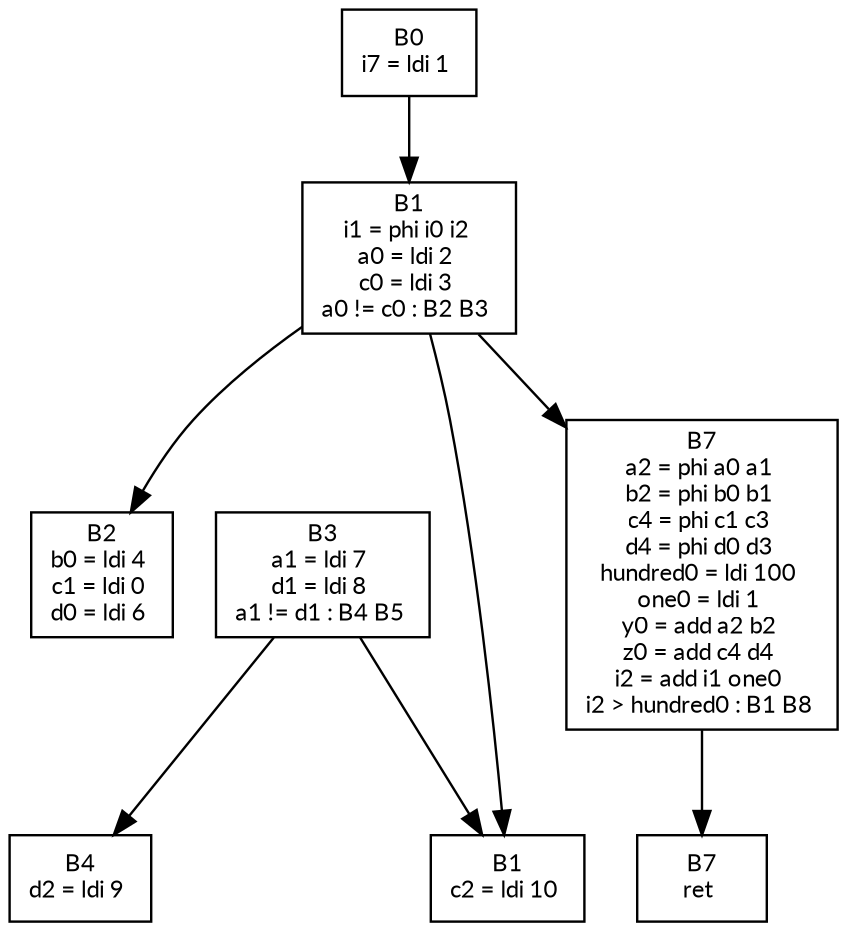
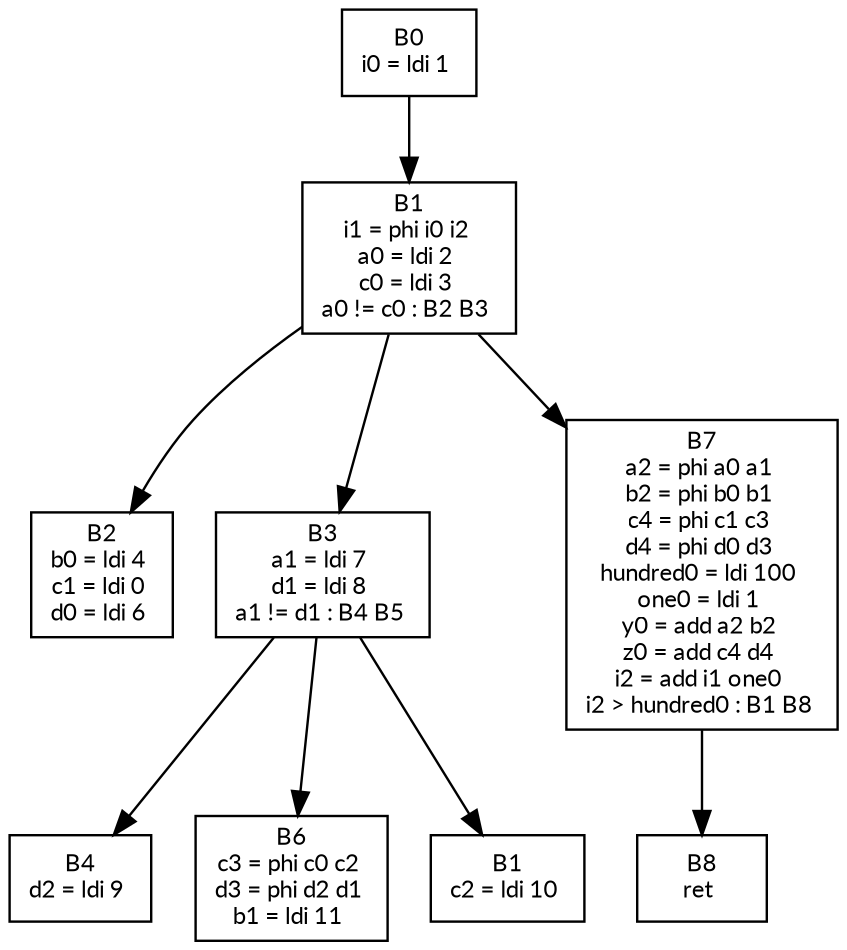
  digraph {
    fontname=Lato
    node [fontname=Lato fontsize=10 shape=box]
    edge [fontname=Lato]
-   n1 [label="B0\ni7 = ldi 1 \n"]
+   n1 [label="B0\ni0 = ldi 1 \n"]
    n2 [label="B1\ni1 = phi i0 i2 \na0 = ldi 2 \nc0 = ldi 3 \na0 != c0 : B2 B3 \n"]
    n3 [label="B2\nb0 = ldi 4 \nc1 = ldi 0 \nd0 = ldi 6 \n"]
    n4 [label="B3\na1 = ldi 7 \nd1 = ldi 8 \na1 != d1 : B4 B5 \n"]
    n5 [label="B7\na2 = phi a0 a1 \nb2 = phi b0 b1 \nc4 = phi c1 c3 \nd4 = phi d0 d3 \nhundred0 = ldi 100 \none0 = ldi 1 \ny0 = add a2 b2 \nz0 = add c4 d4 \ni2 = add i1 one0 \ni2 > hundred0 : B1 B8 \n"]
    n6 [label="B4\nd2 = ldi 9 \n"]
    n7 [label="B1\nc2 = ldi 10 \n"]
-   n9 [label="B7\nret \n"]
+   n8 [label="B6\nc3 = phi c0 c2 \nd3 = phi d2 d1 \nb1 = ldi 11 \n"]
+   n9 [label="B8\nret \n"]
    n1 -> n2
    n2 -> n3
-   n2 -> n7
+   n2 -> n4
    n2 -> n5
    n4 -> n6
    n4 -> n7
+   n4 -> n8
    n5 -> n9
  }
